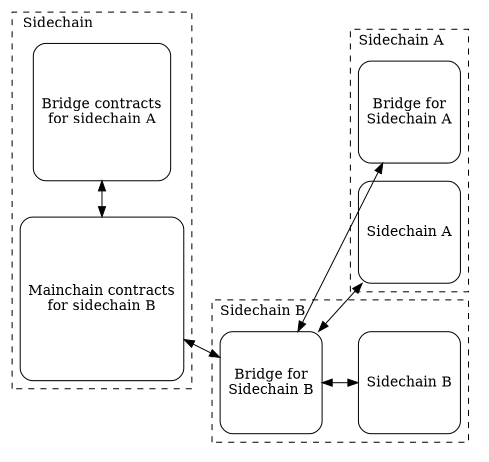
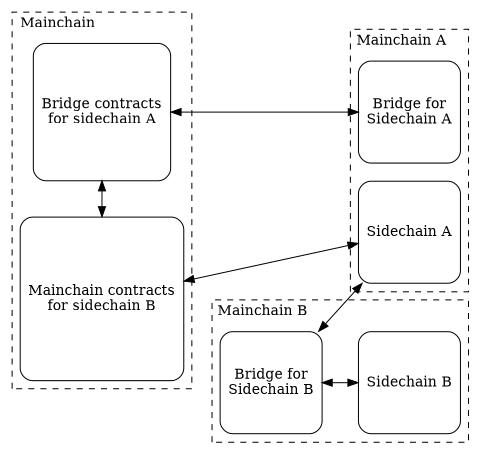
  digraph {
    rankdir=LR
    splines=false
    node [shape=square style=rounded]
    edge [dir=both]
    n1 [label="Bridge contracts\nfor sidechain A"]
    n2 [label="Mainchain contracts\nfor sidechain B"]
    n3 [label="Sidechain A"]
    n4 [label="Bridge for\nSidechain A"]
    n5 [label="Sidechain B"]
    n6 [label="Bridge for\nSidechain B"]
    subgraph cluster_1 {
-     label=Sidechain
+     label=Mainchain
      labeljust=l
      style=dashed
      subgraph sub_2 {
        label=Mainchain
        labeljust=l
        rank=same
        style=dashed
        n1
        n2
      }
    }
    subgraph cluster_3 {
      style="setlinewidth(0)"
      subgraph cluster_4 {
-       label="Sidechain A"
+       label="Mainchain A"
        labeljust=l
        style=dashed
        n3
        n4
      }
      subgraph cluster_5 {
-       label="Sidechain B"
+       label="Mainchain B"
        labeljust=l
        style=dashed
        n5
        n6
      }
    }
-   n6 -> n4
+   n1 -> n4
    n2 -> n1 [minlen=2]
-   n2 -> n6
+   n2 -> n3
    n6 -> n3
    n6 -> n5
  }
